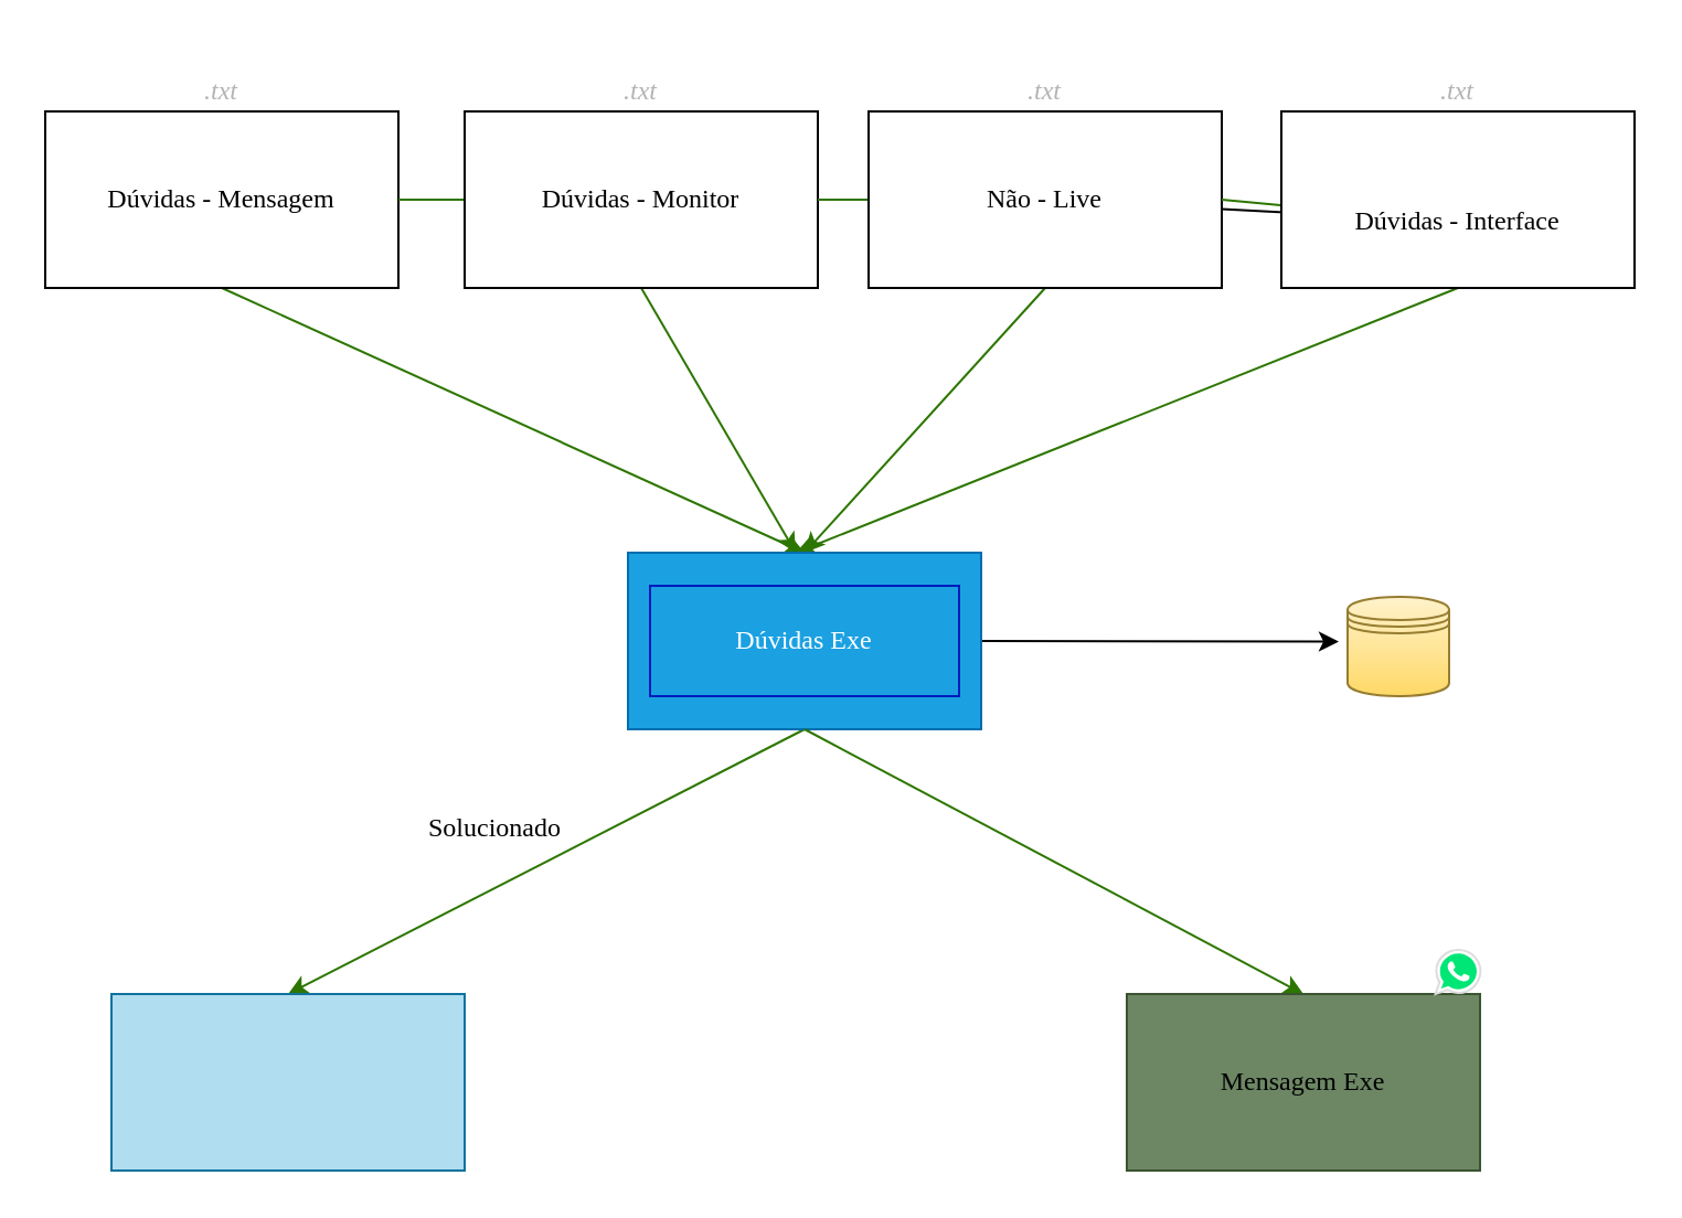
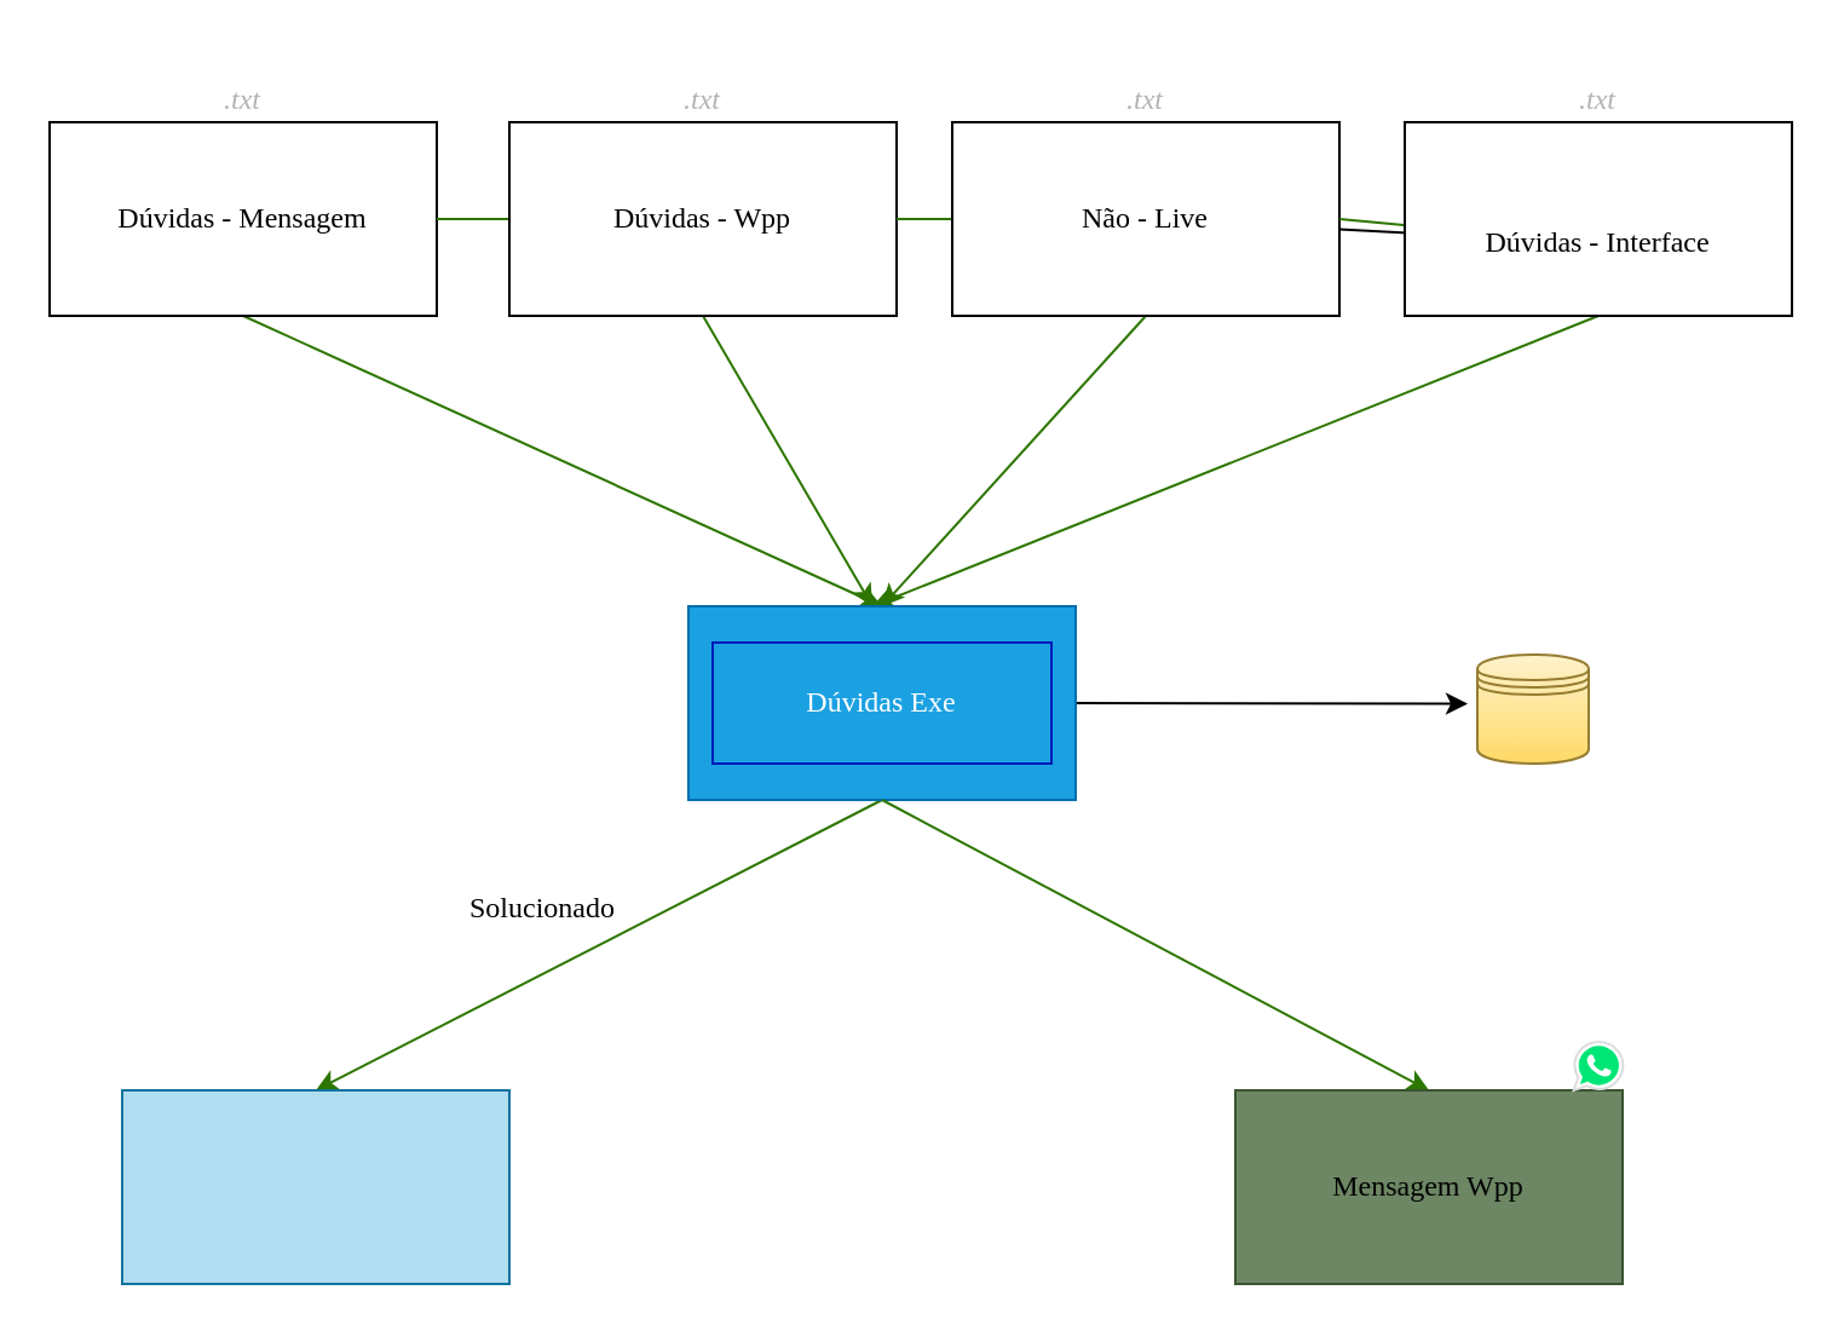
  <mxCell id="0" />
  <mxCell id="1" parent="0" />
  <mxCell id="2" style="edgeStyle=none;html=1;exitX=0.5;exitY=1;exitDx=0;exitDy=0;entryX=0.5;entryY=0;entryDx=0;entryDy=0;fontFamily=Comic Sans MS;fontColor=#B3B3B3;fillColor=#60a917;strokeColor=#2D7600;" edge="1" parent="1" source="3" target="24"><mxGeometry relative="1" as="geometry" /></mxCell>
  <mxCell id="3" value="" style="whiteSpace=wrap;html=1;" vertex="1" parent="1"><mxGeometry x="20" y="50" width="160" height="80" as="geometry" /></mxCell>
  <mxCell id="4" value="" style="edgeStyle=none;html=1;fontFamily=Comic Sans MS;exitX=1;exitY=0.5;exitDx=0;exitDy=0;fillColor=#60a917;strokeColor=#2D7600;" edge="1" parent="1" source="3" target="9"><mxGeometry relative="1" as="geometry"><mxPoint x="190" y="90" as="sourcePoint" /></mxGeometry></mxCell>
  <mxCell id="5" value="&lt;font face=&quot;Comic Sans MS&quot;&gt;Dúvidas - Mensagem&lt;/font&gt;" style="text;strokeColor=none;align=center;fillColor=none;html=1;verticalAlign=middle;whiteSpace=wrap;rounded=0;" vertex="1" parent="1"><mxGeometry x="30" y="65" width="140" height="50" as="geometry" /></mxCell>
  <mxCell id="6" style="edgeStyle=none;html=1;exitX=0.5;exitY=1;exitDx=0;exitDy=0;fontFamily=Comic Sans MS;fontColor=#B3B3B3;fillColor=#60a917;strokeColor=#2D7600;" edge="1" parent="1" source="7"><mxGeometry relative="1" as="geometry"><mxPoint x="360" y="250" as="targetPoint" /></mxGeometry></mxCell>
  <mxCell id="7" value="" style="whiteSpace=wrap;html=1;" vertex="1" parent="1"><mxGeometry x="210" y="50" width="160" height="80" as="geometry" /></mxCell>
  <mxCell id="8" value="" style="edgeStyle=none;html=1;fontFamily=Comic Sans MS;exitX=1;exitY=0.5;exitDx=0;exitDy=0;fillColor=#60a917;strokeColor=#2D7600;" edge="1" parent="1" source="7" target="14"><mxGeometry relative="1" as="geometry"><mxPoint x="380" y="90" as="sourcePoint" /></mxGeometry></mxCell>
- <mxCell id="9" value="&lt;font face=&quot;Comic Sans MS&quot;&gt;Dúvidas - Monitor&lt;br&gt;&lt;/font&gt;" style="text;strokeColor=none;align=center;fillColor=none;html=1;verticalAlign=middle;whiteSpace=wrap;rounded=0;" vertex="1" parent="1"><mxGeometry x="220" y="65" width="140" height="50" as="geometry" /></mxCell>
+ <mxCell id="9" value="&lt;font face=&quot;Comic Sans MS&quot;&gt;Dúvidas - Wpp&lt;br&gt;&lt;/font&gt;" style="text;strokeColor=none;align=center;fillColor=none;html=1;verticalAlign=middle;whiteSpace=wrap;rounded=0;" vertex="1" parent="1"><mxGeometry x="220" y="65" width="140" height="50" as="geometry" /></mxCell>
  <mxCell id="10" value="" style="edgeStyle=none;html=1;fontFamily=Comic Sans MS;" edge="1" parent="1" source="12" target="17"><mxGeometry relative="1" as="geometry" /></mxCell>
  <mxCell id="11" style="edgeStyle=none;html=1;exitX=0.5;exitY=1;exitDx=0;exitDy=0;entryX=0.5;entryY=0;entryDx=0;entryDy=0;fontFamily=Comic Sans MS;fontColor=#B3B3B3;fillColor=#60a917;strokeColor=#2D7600;" edge="1" parent="1" source="12" target="24"><mxGeometry relative="1" as="geometry" /></mxCell>
  <mxCell id="12" value="" style="whiteSpace=wrap;html=1;" vertex="1" parent="1"><mxGeometry x="393" y="50" width="160" height="80" as="geometry" /></mxCell>
  <mxCell id="13" value="" style="edgeStyle=none;html=1;fontFamily=Comic Sans MS;exitX=1;exitY=0.5;exitDx=0;exitDy=0;fillColor=#60a917;strokeColor=#2D7600;" edge="1" parent="1" source="12" target="17"><mxGeometry relative="1" as="geometry"><mxPoint x="560" y="90" as="sourcePoint" /></mxGeometry></mxCell>
  <mxCell id="14" value="&lt;font face=&quot;Comic Sans MS&quot;&gt;Não - Live&lt;/font&gt;" style="text;strokeColor=none;align=center;fillColor=none;html=1;verticalAlign=middle;whiteSpace=wrap;rounded=0;" vertex="1" parent="1"><mxGeometry x="403" y="65" width="140" height="50" as="geometry" /></mxCell>
  <mxCell id="15" style="edgeStyle=none;html=1;exitX=0.5;exitY=1;exitDx=0;exitDy=0;fontFamily=Comic Sans MS;fontColor=#B3B3B3;fillColor=#60a917;strokeColor=#2D7600;" edge="1" parent="1" source="16"><mxGeometry relative="1" as="geometry"><mxPoint x="360" y="250" as="targetPoint" /></mxGeometry></mxCell>
  <mxCell id="16" value="" style="whiteSpace=wrap;html=1;" vertex="1" parent="1"><mxGeometry x="580" y="50" width="160" height="80" as="geometry" /></mxCell>
  <mxCell id="17" value="&lt;font face=&quot;Comic Sans MS&quot;&gt;Dúvidas - Interface&lt;/font&gt;" style="text;strokeColor=none;align=center;fillColor=none;html=1;verticalAlign=middle;whiteSpace=wrap;rounded=0;" vertex="1" parent="1"><mxGeometry x="590" y="75" width="140" height="50" as="geometry" /></mxCell>
  <mxCell id="18" value=".txt" style="text;strokeColor=none;align=center;fillColor=none;html=1;verticalAlign=bottom;whiteSpace=wrap;rounded=0;fontFamily=Comic Sans MS;fontStyle=2;fontColor=#B3B3B3;" vertex="1" parent="1"><mxGeometry x="70" y="20" width="60" height="30" as="geometry" /></mxCell>
  <mxCell id="19" value=".txt" style="text;strokeColor=none;align=center;fillColor=none;html=1;verticalAlign=bottom;whiteSpace=wrap;rounded=0;fontFamily=Comic Sans MS;fontStyle=2;fontColor=#B3B3B3;" vertex="1" parent="1"><mxGeometry x="260" y="20" width="60" height="30" as="geometry" /></mxCell>
  <mxCell id="20" value=".txt" style="text;strokeColor=none;align=center;fillColor=none;html=1;verticalAlign=bottom;whiteSpace=wrap;rounded=0;fontFamily=Comic Sans MS;fontStyle=2;fontColor=#B3B3B3;" vertex="1" parent="1"><mxGeometry x="443" y="20" width="60" height="30" as="geometry" /></mxCell>
  <mxCell id="21" value=".txt" style="text;strokeColor=none;align=center;fillColor=none;html=1;verticalAlign=bottom;whiteSpace=wrap;rounded=0;fontFamily=Comic Sans MS;fontStyle=2;fontColor=#B3B3B3;" vertex="1" parent="1"><mxGeometry x="630" y="20" width="60" height="30" as="geometry" /></mxCell>
  <mxCell id="22" style="edgeStyle=none;html=1;exitX=0.5;exitY=1;exitDx=0;exitDy=0;entryX=0.5;entryY=0;entryDx=0;entryDy=0;fontFamily=Comic Sans MS;fontColor=#B3B3B3;fillColor=#60a917;strokeColor=#2D7600;" edge="1" parent="1" source="24" target="27"><mxGeometry relative="1" as="geometry" /></mxCell>
  <mxCell id="23" style="edgeStyle=none;html=1;exitX=1;exitY=0.5;exitDx=0;exitDy=0;fontFamily=Comic Sans MS;fontColor=#000033;" edge="1" parent="1" source="24"><mxGeometry relative="1" as="geometry"><mxPoint x="606" y="290.286" as="targetPoint" /></mxGeometry></mxCell>
  <mxCell id="24" value="" style="whiteSpace=wrap;html=1;fillColor=#1ba1e2;fontColor=#ffffff;strokeColor=#006EAF;" vertex="1" parent="1"><mxGeometry x="284" y="250" width="160" height="80" as="geometry" /></mxCell>
  <mxCell id="25" style="edgeStyle=none;html=1;entryX=0.5;entryY=0;entryDx=0;entryDy=0;fontFamily=Comic Sans MS;fontColor=#B3B3B3;exitX=0.5;exitY=1;exitDx=0;exitDy=0;fillColor=#60a917;strokeColor=#2D7600;" edge="1" parent="1" source="24" target="30"><mxGeometry relative="1" as="geometry" /></mxCell>
  <mxCell id="26" value="&lt;font face=&quot;Comic Sans MS&quot;&gt;Dúvidas Exe&lt;br&gt;&lt;/font&gt;" style="text;strokeColor=#001DBC;align=center;fillColor=none;html=1;verticalAlign=middle;whiteSpace=wrap;rounded=0;fontColor=#ffffff;" vertex="1" parent="1"><mxGeometry x="294" y="265" width="140" height="50" as="geometry" /></mxCell>
  <mxCell id="27" value="" style="whiteSpace=wrap;html=1;fillColor=#b1ddf0;strokeColor=#10739e;" vertex="1" parent="1"><mxGeometry x="50" y="450" width="160" height="80" as="geometry" /></mxCell>
  <mxCell id="28" value="&lt;font face=&quot;Comic Sans MS&quot;&gt;Solucionado&lt;/font&gt;&lt;span style=&quot;color: rgba(0, 0, 0, 0); font-family: monospace; font-size: 0px; text-align: start;&quot;&gt;%3CmxGraphModel%3E%3Croot%3E%3CmxCell%20id%3D%220%22%2F%3E%3CmxCell%20id%3D%221%22%20parent%3D%220%22%2F%3E%3CmxCell%20id%3D%222%22%20value%3D%22%26lt%3Bfont%20face%3D%26quot%3BComic%20Sans%20MS%26quot%3B%26gt%3BAplica%C3%A7%C3%A3o%20Exe%26lt%3Bbr%26gt%3B%26lt%3B%2Ffont%26gt%3B%22%20style%3D%22text%3BstrokeColor%3Dnone%3Balign%3Dcenter%3BfillColor%3Dnone%3Bhtml%3D1%3BverticalAlign%3Dmiddle%3BwhiteSpace%3Dwrap%3Brounded%3D0%3B%22%20vertex%3D%221%22%20parent%3D%221%22%3E%3CmxGeometry%20x%3D%22344%22%20y%3D%22255%22%20width%3D%22140%22%20height%3D%2250%22%20as%3D%22geometry%22%2F%3E%3C%2FmxCell%3E%3C%2Froot%3E%3C%2FmxGraphModel%3E&lt;/span&gt;&lt;font face=&quot;Comic Sans MS&quot;&gt;&lt;br&gt;&lt;/font&gt;" style="text;strokeColor=none;align=center;fillColor=none;html=1;verticalAlign=middle;whiteSpace=wrap;rounded=0;" vertex="1" parent="1"><mxGeometry x="154" y="350" width="140" height="50" as="geometry" /></mxCell>
  <mxCell id="29" value="" style="group" vertex="1" connectable="0" parent="1"><mxGeometry x="510" y="450" width="160" height="80" as="geometry" /></mxCell>
  <mxCell id="30" value="" style="whiteSpace=wrap;html=1;fillColor=#6d8764;fontColor=#ffffff;strokeColor=#3A5431;" vertex="1" parent="29"><mxGeometry width="160" height="80" as="geometry" /></mxCell>
- <mxCell id="31" value="&lt;font face=&quot;Comic Sans MS&quot;&gt;Mensagem Exe&lt;br&gt;&lt;/font&gt;" style="text;strokeColor=none;align=center;fillColor=none;html=1;verticalAlign=middle;whiteSpace=wrap;rounded=0;" vertex="1" parent="29"><mxGeometry x="10" y="15" width="140" height="50" as="geometry" /></mxCell>
+ <mxCell id="31" value="&lt;font face=&quot;Comic Sans MS&quot;&gt;Mensagem Wpp&lt;br&gt;&lt;/font&gt;" style="text;strokeColor=none;align=center;fillColor=none;html=1;verticalAlign=middle;whiteSpace=wrap;rounded=0;" vertex="1" parent="29"><mxGeometry x="10" y="15" width="140" height="50" as="geometry" /></mxCell>
  <mxCell id="32" value="" style="shape=datastore;whiteSpace=wrap;html=1;fontFamily=Comic Sans MS;fillColor=#fff2cc;strokeColor=#967d31;gradientColor=#ffd966;" vertex="1" parent="1"><mxGeometry x="610" y="270" width="46" height="45" as="geometry" /></mxCell>
  <mxCell id="33" value="" style="dashed=0;outlineConnect=0;html=1;align=center;labelPosition=center;verticalLabelPosition=bottom;verticalAlign=top;shape=mxgraph.weblogos.whatsapp;fillColor=#00E676;strokeColor=#dddddd;fontFamily=Comic Sans MS;fontColor=#000033;" vertex="1" parent="1"><mxGeometry x="649.8" y="430" width="20.4" height="20" as="geometry" /></mxCell>
